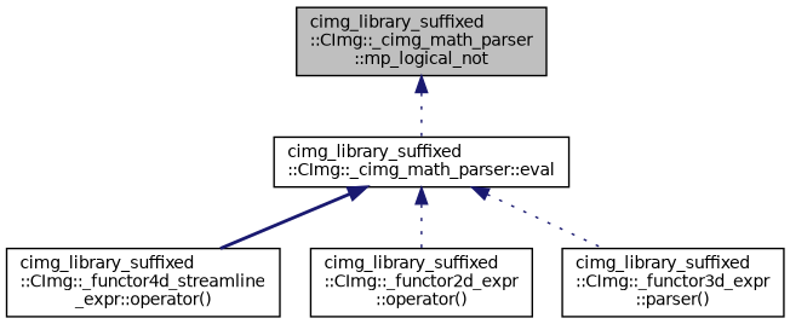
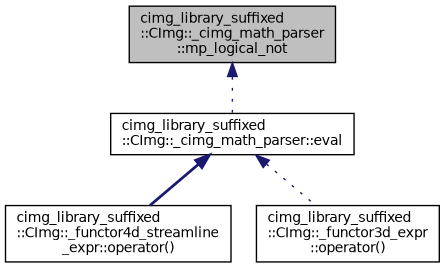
  digraph {
    rankdir=TB
    node [color=black fillcolor=white fontname=Helvetica fontsize=10 shape=record style=filled]
    edge [color=midnightblue dir=back fontname=Helvetica fontsize=10 labelfontname=Helvetica labelfontsize=10 style=dotted]
    n1 [fillcolor=grey75 fontcolor=black height=0.2 label="cimg_library_suffixed\l::CImg::_cimg_math_parser\l::mp_logical_not" width=0.4]
    n2 [height=0.2 label="cimg_library_suffixed\l::CImg::_cimg_math_parser::eval" width=0.4]
    n3 [height=0.2 label="cimg_library_suffixed\l::CImg::_functor4d_streamline\l_expr::operator()" width=0.4]
-   n4 [height=0.2 label="cimg_library_suffixed\l::CImg::_functor2d_expr\l::operator()" width=0.4]
-   n5 [height=0.2 label="cimg_library_suffixed\l::CImg::_functor3d_expr\l::parser()" width=0.4]
+   n5 [height=0.2 label="cimg_library_suffixed\l::CImg::_functor3d_expr\l::operator()" width=0.4]
    n1 -> n2
    n2 -> n3 [style=bold]
-   n2 -> n4
    n2 -> n5
  }
